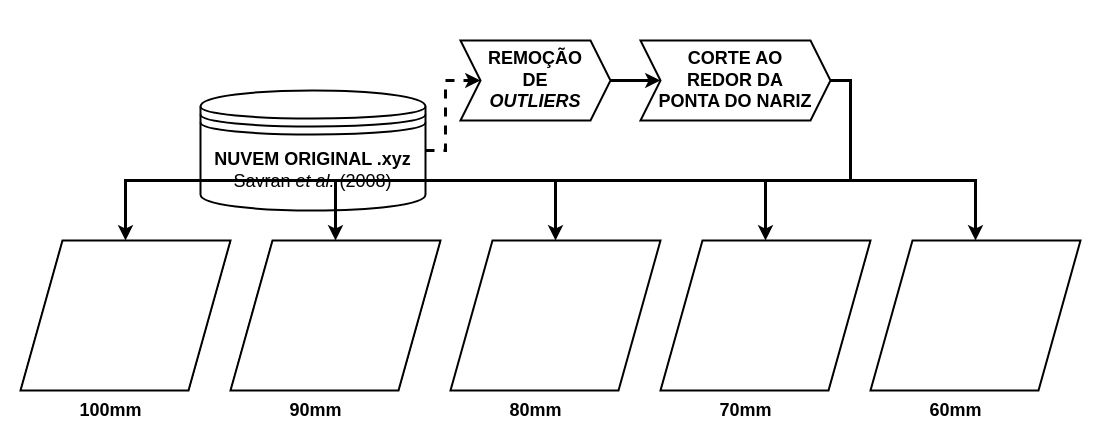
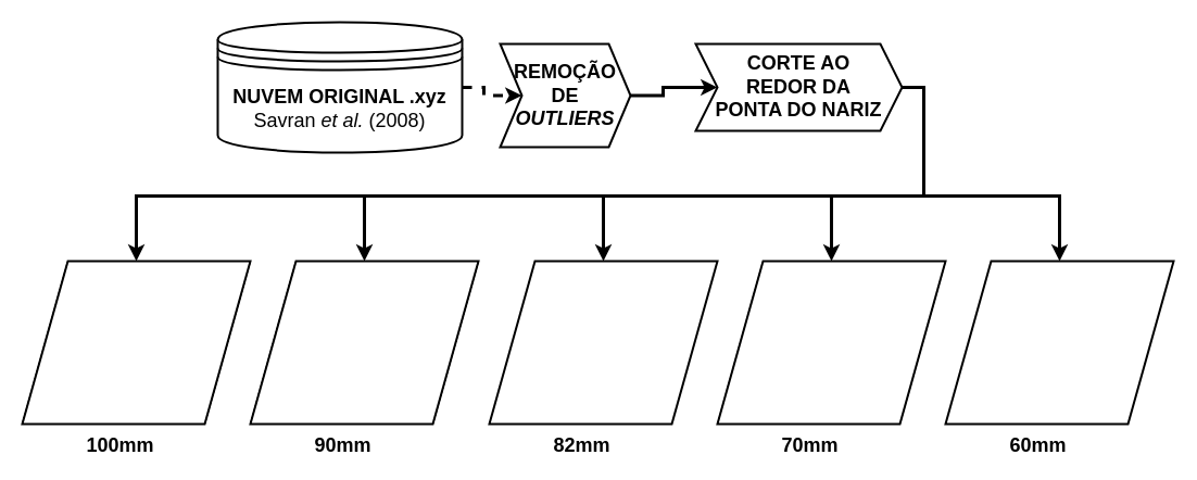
  <mxCell id="0" />
  <mxCell id="1" parent="0" />
  <mxCell id="2" value="" style="edgeStyle=orthogonalEdgeStyle;rounded=0;orthogonalLoop=1;jettySize=auto;html=1;strokeWidth=3;dashed=1;" edge="1" parent="1" source="3" target="5"><mxGeometry relative="1" as="geometry" /></mxCell>
- <mxCell id="3" value="&lt;div style=&quot;font-size: 18px&quot;&gt;&lt;font style=&quot;font-size: 18px&quot;&gt;&lt;b&gt;NUVEM ORIGINAL .xyz&lt;/b&gt;&lt;br&gt;&lt;/font&gt;&lt;/div&gt;&lt;div style=&quot;font-size: 18px&quot;&gt;&lt;font style=&quot;font-size: 18px&quot;&gt;Savran &lt;i&gt;et al.&lt;/i&gt; (2008)&lt;/font&gt;&lt;/div&gt;" style="shape=datastore;whiteSpace=wrap;html=1;strokeWidth=2;" vertex="1" parent="1"><mxGeometry x="200" y="90" width="225" height="120" as="geometry" /></mxCell>
+ <mxCell id="3" value="&lt;div style=&quot;font-size: 18px&quot;&gt;&lt;font style=&quot;font-size: 18px&quot;&gt;&lt;b&gt;NUVEM ORIGINAL .xyz&lt;/b&gt;&lt;br&gt;&lt;/font&gt;&lt;/div&gt;&lt;div style=&quot;font-size: 18px&quot;&gt;&lt;font style=&quot;font-size: 18px&quot;&gt;Savran &lt;i&gt;et al.&lt;/i&gt; (2008)&lt;/font&gt;&lt;/div&gt;" style="shape=datastore;whiteSpace=wrap;html=1;strokeWidth=2;" vertex="1" parent="1"><mxGeometry x="200" y="20" width="225" height="120" as="geometry" /></mxCell>
  <mxCell id="4" value="" style="edgeStyle=orthogonalEdgeStyle;rounded=0;orthogonalLoop=1;jettySize=auto;html=1;strokeWidth=3;" edge="1" parent="1" source="5" target="11"><mxGeometry relative="1" as="geometry" /></mxCell>
- <mxCell id="5" value="&lt;div style=&quot;font-size: 18px&quot;&gt;&lt;font style=&quot;font-size: 18px&quot;&gt;&lt;b&gt;REMOÇÃO&lt;/b&gt;&lt;/font&gt;&lt;/div&gt;&lt;div style=&quot;font-size: 18px&quot;&gt;&lt;font style=&quot;font-size: 18px&quot;&gt;&lt;b&gt;DE&lt;/b&gt;&lt;/font&gt;&lt;/div&gt;&lt;div style=&quot;font-size: 18px&quot;&gt;&lt;font style=&quot;font-size: 18px&quot;&gt;&lt;b&gt;&lt;i&gt;OUTLIERS&lt;/i&gt;&lt;br&gt;&lt;/b&gt;&lt;/font&gt;&lt;/div&gt;" style="shape=step;perimeter=stepPerimeter;whiteSpace=wrap;html=1;fixedSize=1;strokeWidth=2;" vertex="1" parent="1"><mxGeometry x="460" y="40" width="150" height="80" as="geometry" /></mxCell>
+ <mxCell id="5" value="&lt;div style=&quot;font-size: 18px&quot;&gt;&lt;font style=&quot;font-size: 18px&quot;&gt;&lt;b&gt;REMOÇÃO&lt;/b&gt;&lt;/font&gt;&lt;/div&gt;&lt;div style=&quot;font-size: 18px&quot;&gt;&lt;font style=&quot;font-size: 18px&quot;&gt;&lt;b&gt;DE&lt;/b&gt;&lt;/font&gt;&lt;/div&gt;&lt;div style=&quot;font-size: 18px&quot;&gt;&lt;font style=&quot;font-size: 18px&quot;&gt;&lt;b&gt;&lt;i&gt;OUTLIERS&lt;/i&gt;&lt;br&gt;&lt;/b&gt;&lt;/font&gt;&lt;/div&gt;" style="shape=step;perimeter=stepPerimeter;whiteSpace=wrap;html=1;fixedSize=1;strokeWidth=2;" vertex="1" parent="1"><mxGeometry x="460" y="40" width="120" height="95" as="geometry" /></mxCell>
  <mxCell id="6" style="edgeStyle=orthogonalEdgeStyle;rounded=0;orthogonalLoop=1;jettySize=auto;html=1;exitX=1;exitY=0.5;exitDx=0;exitDy=0;strokeWidth=3;" edge="1" parent="1" source="11" target="16"><mxGeometry relative="1" as="geometry" /></mxCell>
  <mxCell id="7" style="edgeStyle=orthogonalEdgeStyle;rounded=0;orthogonalLoop=1;jettySize=auto;html=1;exitX=1;exitY=0.5;exitDx=0;exitDy=0;strokeWidth=3;" edge="1" parent="1" source="11" target="12"><mxGeometry relative="1" as="geometry" /></mxCell>
  <mxCell id="8" style="edgeStyle=orthogonalEdgeStyle;rounded=0;orthogonalLoop=1;jettySize=auto;html=1;exitX=1;exitY=0.5;exitDx=0;exitDy=0;entryX=0.5;entryY=0;entryDx=0;entryDy=0;strokeWidth=3;" edge="1" parent="1" source="11" target="13"><mxGeometry relative="1" as="geometry" /></mxCell>
  <mxCell id="9" style="edgeStyle=orthogonalEdgeStyle;rounded=0;orthogonalLoop=1;jettySize=auto;html=1;exitX=1;exitY=0.5;exitDx=0;exitDy=0;strokeWidth=3;" edge="1" parent="1" source="11" target="14"><mxGeometry relative="1" as="geometry" /></mxCell>
  <mxCell id="10" style="edgeStyle=orthogonalEdgeStyle;rounded=0;orthogonalLoop=1;jettySize=auto;html=1;exitX=1;exitY=0.5;exitDx=0;exitDy=0;strokeWidth=3;" edge="1" parent="1" source="11" target="15"><mxGeometry relative="1" as="geometry"><Array as="points"><mxPoint x="850" y="80" /><mxPoint x="850" y="180" /><mxPoint x="975" y="180" /></Array></mxGeometry></mxCell>
  <mxCell id="11" value="&lt;div style=&quot;font-size: 18px&quot;&gt;&lt;font style=&quot;font-size: 18px&quot;&gt;&lt;b&gt;CORTE AO&lt;/b&gt;&lt;/font&gt;&lt;/div&gt;&lt;div style=&quot;font-size: 18px&quot;&gt;&lt;font style=&quot;font-size: 18px&quot;&gt;&lt;b&gt;REDOR DA&lt;/b&gt;&lt;/font&gt;&lt;/div&gt;&lt;div style=&quot;font-size: 18px&quot;&gt;&lt;font style=&quot;font-size: 18px&quot;&gt;&lt;b&gt;PONTA DO NARIZ&lt;br&gt;&lt;/b&gt;&lt;/font&gt;&lt;/div&gt;" style="shape=step;perimeter=stepPerimeter;whiteSpace=wrap;html=1;fixedSize=1;strokeWidth=2;" vertex="1" parent="1"><mxGeometry x="640" y="40" width="190" height="80" as="geometry" /></mxCell>
  <mxCell id="12" value="" style="shape=parallelogram;perimeter=parallelogramPerimeter;whiteSpace=wrap;html=1;dashed=0;" vertex="1" parent="1"><mxGeometry x="230" y="240" width="210" height="150" as="geometry" /></mxCell>
  <mxCell id="13" value="" style="shape=parallelogram;perimeter=parallelogramPerimeter;whiteSpace=wrap;html=1;dashed=0;strokeWidth=2;" vertex="1" parent="1"><mxGeometry x="450" y="240" width="210" height="150" as="geometry" /></mxCell>
  <mxCell id="14" value="" style="shape=parallelogram;perimeter=parallelogramPerimeter;whiteSpace=wrap;html=1;dashed=0;" vertex="1" parent="1"><mxGeometry x="660" y="240" width="210" height="150" as="geometry" /></mxCell>
  <mxCell id="15" value="" style="shape=parallelogram;perimeter=parallelogramPerimeter;whiteSpace=wrap;html=1;dashed=0;strokeWidth=2;" vertex="1" parent="1"><mxGeometry x="870" y="240" width="210" height="150" as="geometry" /></mxCell>
  <mxCell id="16" value="" style="shape=parallelogram;perimeter=parallelogramPerimeter;whiteSpace=wrap;html=1;dashed=0;" vertex="1" parent="1"><mxGeometry x="20" y="240" width="210" height="150" as="geometry" /></mxCell>
  <mxCell id="17" value="&lt;b&gt;&lt;font style=&quot;font-size: 18px&quot;&gt;100mm&lt;/font&gt;&lt;/b&gt;" style="text;html=1;align=center;verticalAlign=middle;resizable=0;points=[];autosize=1;" vertex="1" parent="1"><mxGeometry x="70" y="400" width="80" height="20" as="geometry" /></mxCell>
  <mxCell id="18" value="&lt;font style=&quot;font-size: 18px&quot;&gt;&lt;b&gt;90mm&lt;/b&gt;&lt;/font&gt;" style="text;html=1;align=center;verticalAlign=middle;resizable=0;points=[];autosize=1;" vertex="1" parent="1"><mxGeometry x="280" y="400" width="70" height="20" as="geometry" /></mxCell>
- <mxCell id="19" value="&lt;b&gt;&lt;font style=&quot;font-size: 18px&quot;&gt;80mm&lt;/font&gt;&lt;/b&gt;" style="text;html=1;align=center;verticalAlign=middle;resizable=0;points=[];autosize=1;" vertex="1" parent="1"><mxGeometry x="500" y="400" width="70" height="20" as="geometry" /></mxCell>
+ <mxCell id="19" value="&lt;b&gt;&lt;font style=&quot;font-size: 18px&quot;&gt;82mm&lt;/font&gt;&lt;/b&gt;" style="text;html=1;align=center;verticalAlign=middle;resizable=0;points=[];autosize=1;" vertex="1" parent="1"><mxGeometry x="500" y="400" width="70" height="20" as="geometry" /></mxCell>
  <mxCell id="20" value="&lt;font style=&quot;font-size: 18px&quot;&gt;&lt;b&gt;70mm&lt;/b&gt;&lt;/font&gt;" style="text;html=1;align=center;verticalAlign=middle;resizable=0;points=[];autosize=1;" vertex="1" parent="1"><mxGeometry x="710" y="400" width="70" height="20" as="geometry" /></mxCell>
  <mxCell id="21" value="&lt;b style=&quot;font-size: 18px&quot;&gt;60mm&lt;/b&gt;" style="text;html=1;align=center;verticalAlign=middle;resizable=0;points=[];autosize=1;" vertex="1" parent="1"><mxGeometry x="920" y="400" width="70" height="20" as="geometry" /></mxCell>
  <mxCell id="22" value="" style="shape=parallelogram;perimeter=parallelogramPerimeter;whiteSpace=wrap;html=1;dashed=0;" vertex="1" parent="1"><mxGeometry x="230" y="240" width="210" height="150" as="geometry" /></mxCell>
  <mxCell id="23" value="" style="shape=parallelogram;perimeter=parallelogramPerimeter;whiteSpace=wrap;html=1;dashed=0;" vertex="1" parent="1"><mxGeometry x="20" y="240" width="210" height="150" as="geometry" /></mxCell>
  <mxCell id="24" value="" style="shape=parallelogram;perimeter=parallelogramPerimeter;whiteSpace=wrap;html=1;dashed=0;strokeWidth=2;" vertex="1" parent="1"><mxGeometry x="230" y="240" width="210" height="150" as="geometry" /></mxCell>
  <mxCell id="25" value="" style="shape=parallelogram;perimeter=parallelogramPerimeter;whiteSpace=wrap;html=1;dashed=0;strokeWidth=2;" vertex="1" parent="1"><mxGeometry x="20" y="240" width="210" height="150" as="geometry" /></mxCell>
  <mxCell id="26" value="" style="shape=parallelogram;perimeter=parallelogramPerimeter;whiteSpace=wrap;html=1;dashed=0;strokeWidth=2;" vertex="1" parent="1"><mxGeometry x="660" y="240" width="210" height="150" as="geometry" /></mxCell>
